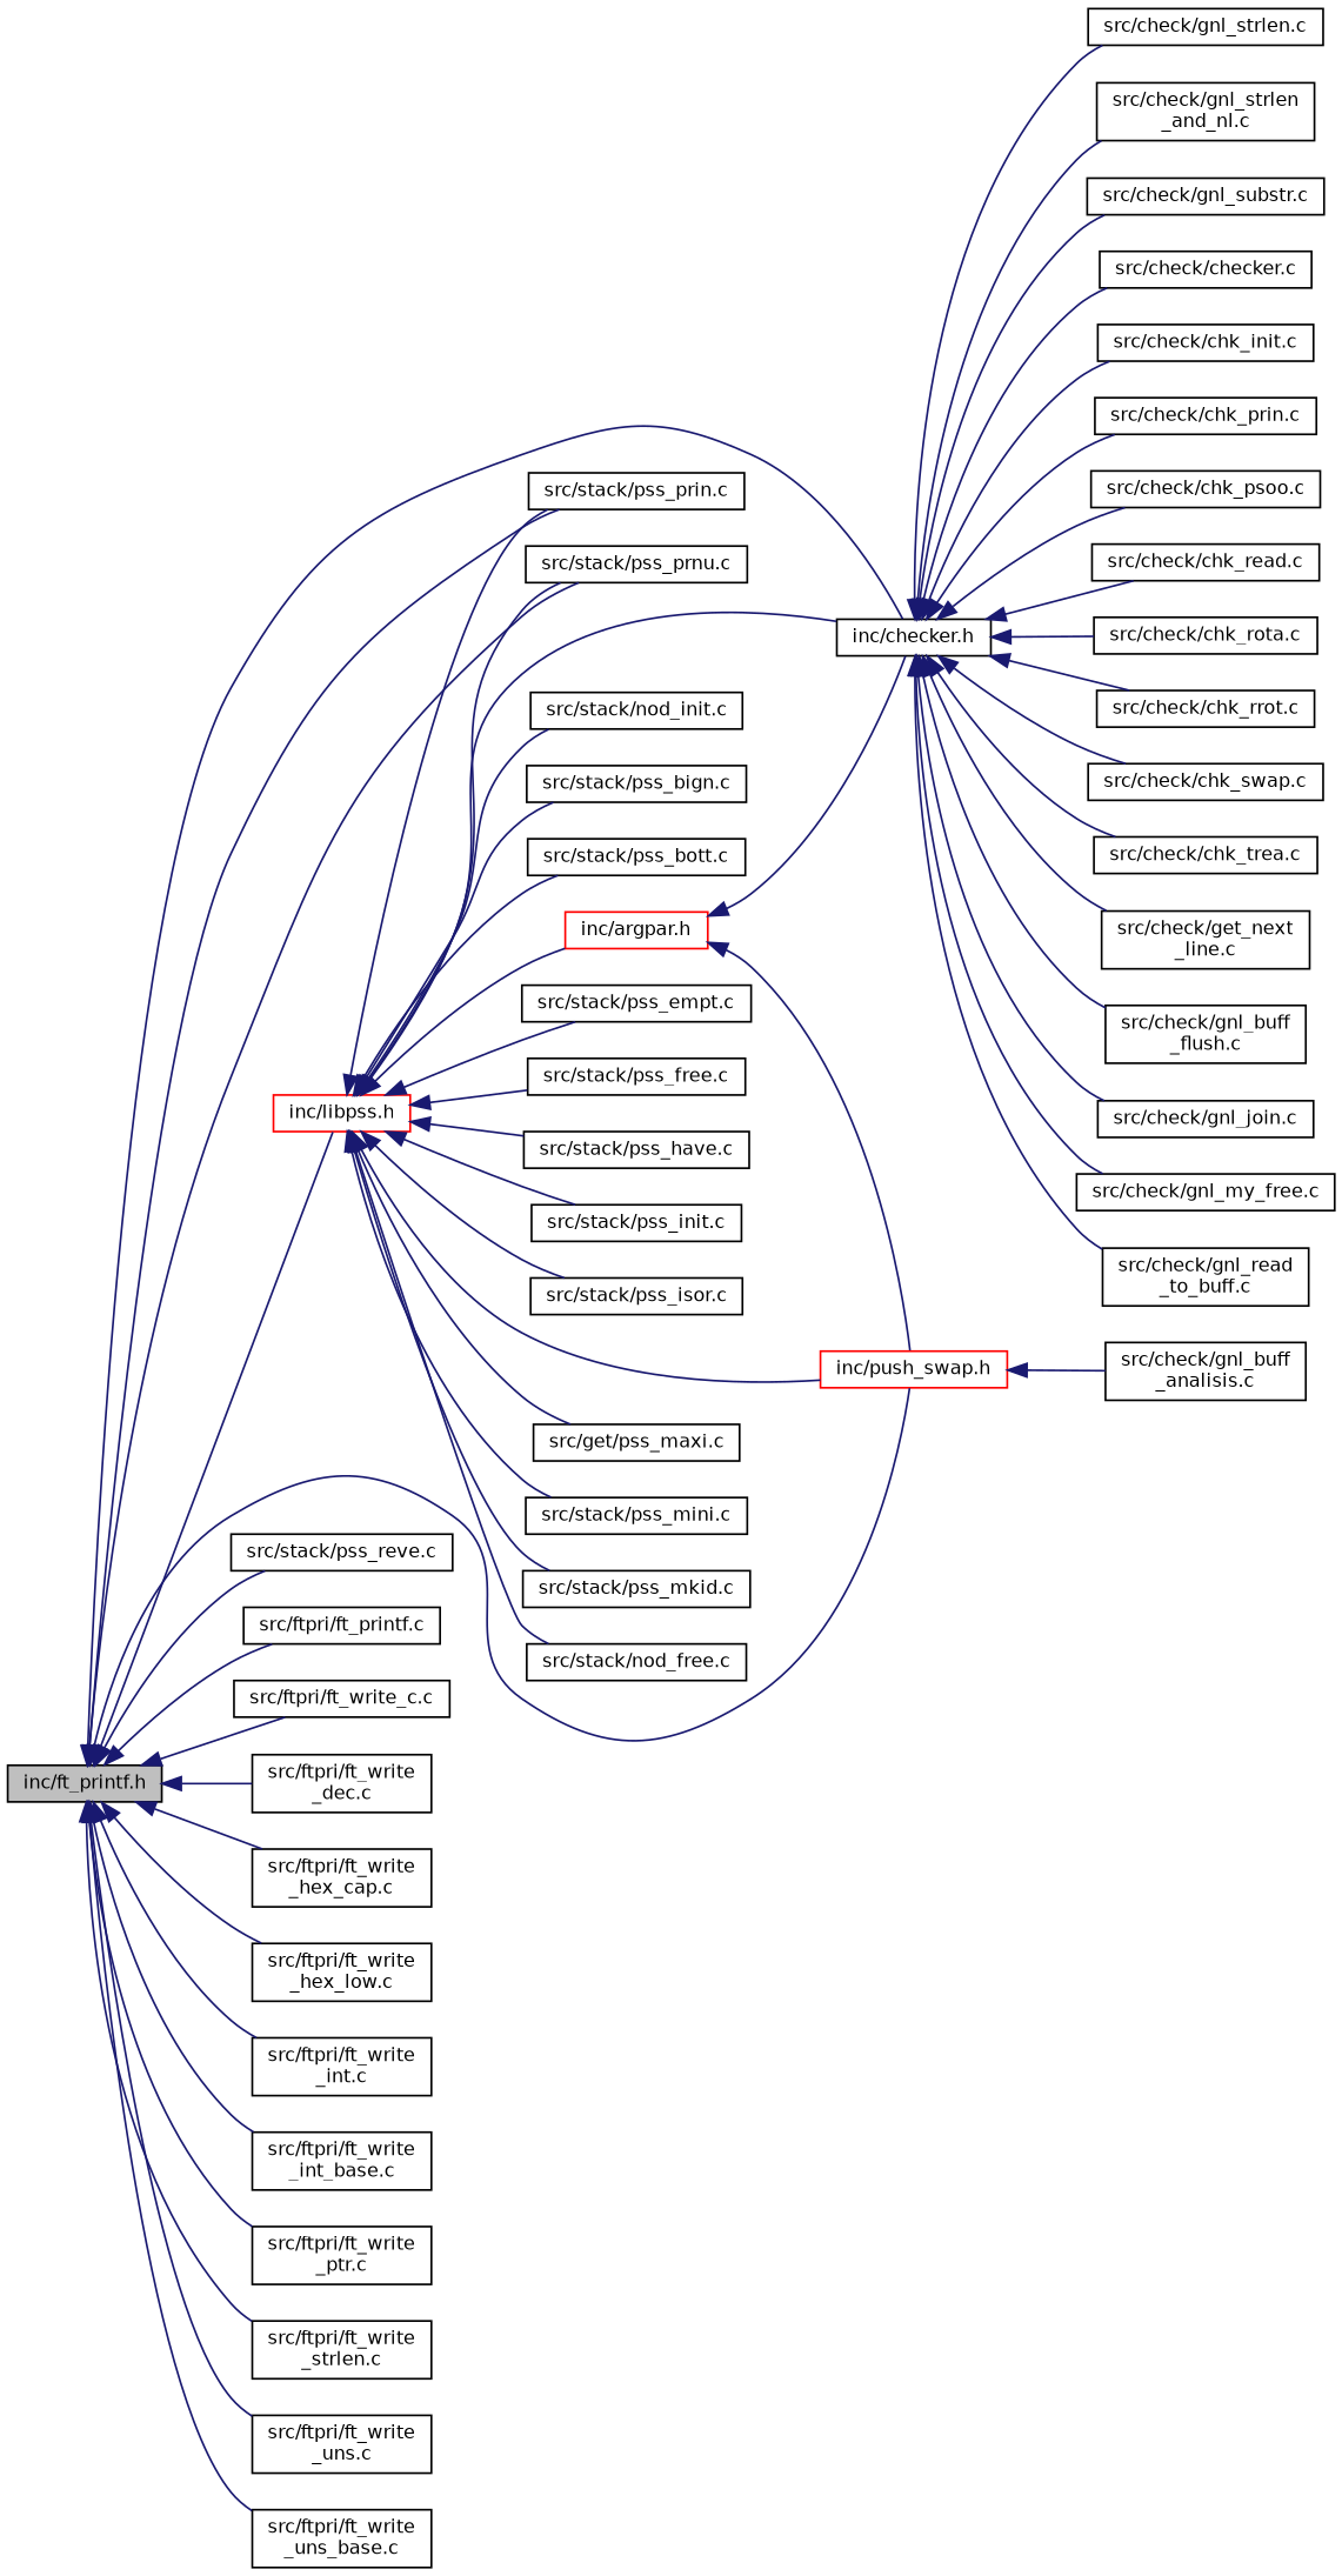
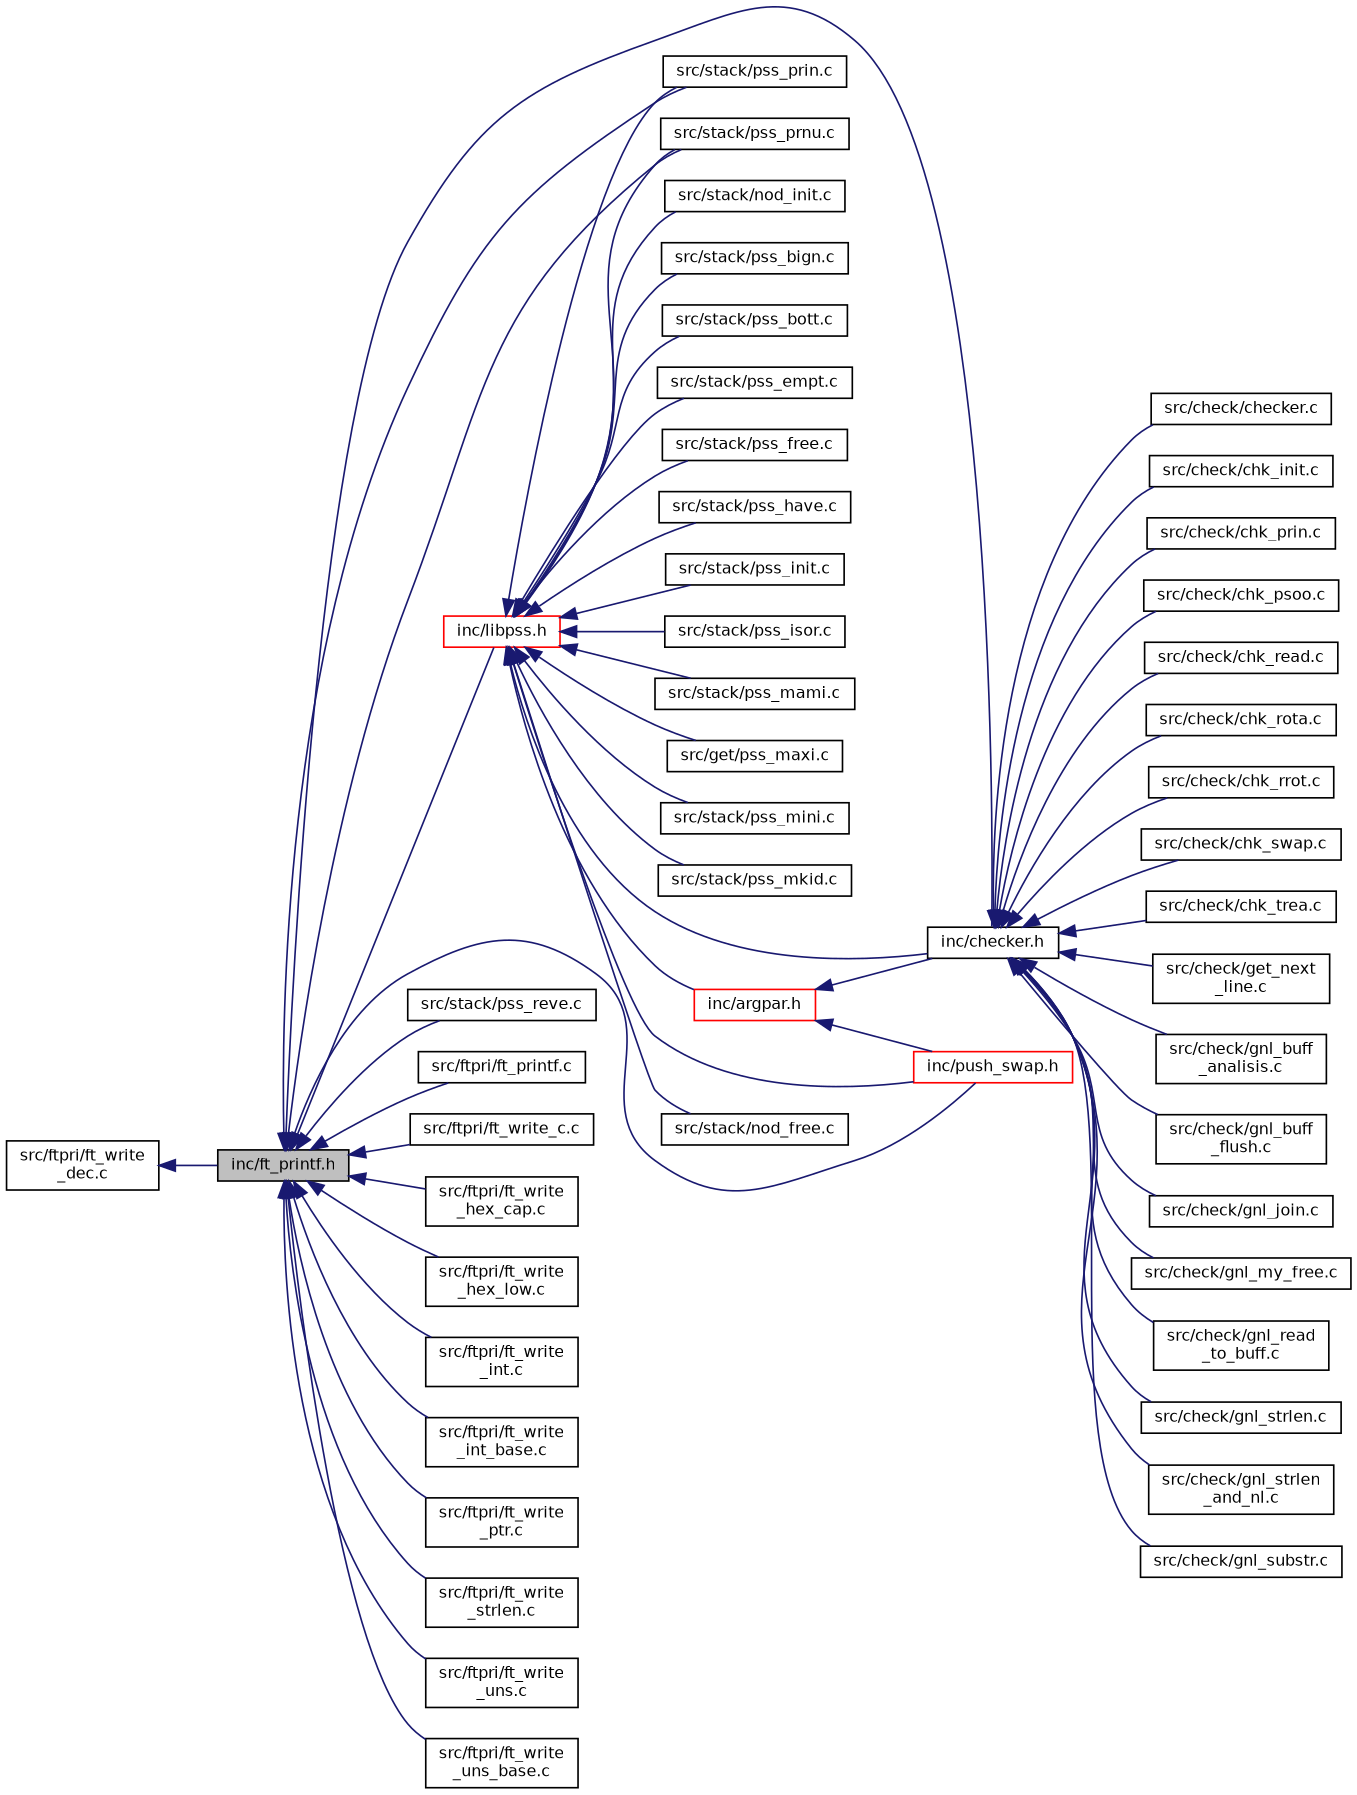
  digraph {
    rankdir=LR
    node [color=black fillcolor=white fontname=Helvetica fontsize=10 shape=record style=filled]
    edge [color=midnightblue dir=back fontname=Helvetica fontsize=10 labelfontname=Helvetica labelfontsize=10 style=solid]
    n1 [fillcolor=grey75 fontcolor=black height=0.2 label="inc/ft_printf.h" width=0.4]
    n2 [height=0.2 label="inc/checker.h" width=0.4]
    n3 [color=red height=0.2 label="inc/libpss.h" width=0.4]
    n4 [color=red height=0.2 label="inc/push_swap.h" width=0.4]
    n5 [height=0.2 label="src/stack/pss_prin.c" width=0.4]
    n6 [height=0.2 label="src/stack/pss_prnu.c" width=0.4]
    n7 [height=0.2 label="src/stack/pss_reve.c" width=0.4]
    n8 [height=0.2 label="src/ftpri/ft_printf.c" width=0.4]
    n9 [height=0.2 label="src/ftpri/ft_write_c.c" width=0.4]
    n10 [height=0.2 label="src/ftpri/ft_write\l_dec.c" width=0.4]
    n11 [height=0.2 label="src/ftpri/ft_write\l_hex_cap.c" width=0.4]
    n12 [height=0.2 label="src/ftpri/ft_write\l_hex_low.c" width=0.4]
    n13 [height=0.2 label="src/ftpri/ft_write\l_int.c" width=0.4]
    n14 [height=0.2 label="src/ftpri/ft_write\l_int_base.c" width=0.4]
    n15 [height=0.2 label="src/ftpri/ft_write\l_ptr.c" width=0.4]
    n16 [height=0.2 label="src/ftpri/ft_write\l_strlen.c" width=0.4]
    n17 [height=0.2 label="src/ftpri/ft_write\l_uns.c" width=0.4]
    n18 [height=0.2 label="src/ftpri/ft_write\l_uns_base.c" width=0.4]
    n19 [height=0.2 label="src/check/checker.c" width=0.4]
    n20 [height=0.2 label="src/check/chk_init.c" width=0.4]
    n21 [height=0.2 label="src/check/chk_prin.c" width=0.4]
    n22 [height=0.2 label="src/check/chk_psoo.c" width=0.4]
    n23 [height=0.2 label="src/check/chk_read.c" width=0.4]
    n24 [height=0.2 label="src/check/chk_rota.c" width=0.4]
    n25 [height=0.2 label="src/check/chk_rrot.c" width=0.4]
    n26 [height=0.2 label="src/check/chk_swap.c" width=0.4]
    n27 [height=0.2 label="src/check/chk_trea.c" width=0.4]
    n28 [height=0.2 label="src/check/get_next\l_line.c" width=0.4]
    n29 [height=0.2 label="src/check/gnl_buff\l_analisis.c" width=0.4]
    n30 [height=0.2 label="src/check/gnl_buff\l_flush.c" width=0.4]
    n31 [height=0.2 label="src/check/gnl_join.c" width=0.4]
    n32 [height=0.2 label="src/check/gnl_my_free.c" width=0.4]
    n33 [height=0.2 label="src/check/gnl_read\l_to_buff.c" width=0.4]
    n34 [height=0.2 label="src/check/gnl_strlen.c" width=0.4]
    n35 [height=0.2 label="src/check/gnl_strlen\l_and_nl.c" width=0.4]
    n36 [height=0.2 label="src/check/gnl_substr.c" width=0.4]
    n37 [color=red height=0.2 label="inc/argpar.h" width=0.4]
    n38 [height=0.2 label="src/stack/nod_free.c" width=0.4]
    n39 [height=0.2 label="src/stack/nod_init.c" width=0.4]
    n40 [height=0.2 label="src/stack/pss_bign.c" width=0.4]
    n41 [height=0.2 label="src/stack/pss_bott.c" width=0.4]
    n42 [height=0.2 label="src/stack/pss_empt.c" width=0.4]
    n43 [height=0.2 label="src/stack/pss_free.c" width=0.4]
    n44 [height=0.2 label="src/stack/pss_have.c" width=0.4]
    n45 [height=0.2 label="src/stack/pss_init.c" width=0.4]
    n46 [height=0.2 label="src/stack/pss_isor.c" width=0.4]
+   n47 [height=0.2 label="src/stack/pss_mami.c" width=0.4]
    n48 [height=0.2 label="src/get/pss_maxi.c" width=0.4]
    n49 [height=0.2 label="src/stack/pss_mini.c" width=0.4]
    n50 [height=0.2 label="src/stack/pss_mkid.c" width=0.4]
    n1 -> n2
    n1 -> n3
    n1 -> n4
    n1 -> n5
    n1 -> n6
    n1 -> n7
    n1 -> n8
    n1 -> n9
-   n1 -> n10
+   n10 -> n1
    n1 -> n11
    n1 -> n12
    n1 -> n13
    n1 -> n14
    n1 -> n15
    n1 -> n16
    n1 -> n17
    n1 -> n18
    n2 -> n19
    n2 -> n20
    n2 -> n21
    n2 -> n22
    n2 -> n23
    n2 -> n24
    n2 -> n25
    n2 -> n26
    n2 -> n27
    n2 -> n28
-   n4 -> n29
+   n2 -> n29
    n2 -> n30
    n2 -> n31
    n2 -> n32
    n2 -> n33
    n2 -> n34
    n2 -> n35
    n2 -> n36
    n3 -> n2
    n3 -> n4
    n3 -> n5
    n3 -> n6
    n3 -> n37
    n3 -> n38
    n3 -> n39
    n3 -> n40
    n3 -> n41
    n3 -> n42
    n3 -> n43
    n3 -> n44
    n3 -> n45
    n3 -> n46
+   n3 -> n47
    n3 -> n48
    n3 -> n49
    n3 -> n50
    n37 -> n2
    n37 -> n4
  }
